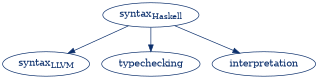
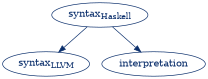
  digraph {
    fontname="DejaVu Serif"
    node [color="#0a2e6b" fontcolor="#0a2e6b" fontname="DejaVu Serif"]
    edge [color="#0a2e6b" fontname="DejaVu Serif"]
    n1 [label=<syntax<SUB>Haskell</SUB>>]
    n2 [label=<syntax<SUB>LLVM</SUB>>]
-   n3 [label=<typechecking>]
    n4 [label=<interpretation>]
    n1 -> n2
-   n1 -> n3
    n1 -> n4
  }
